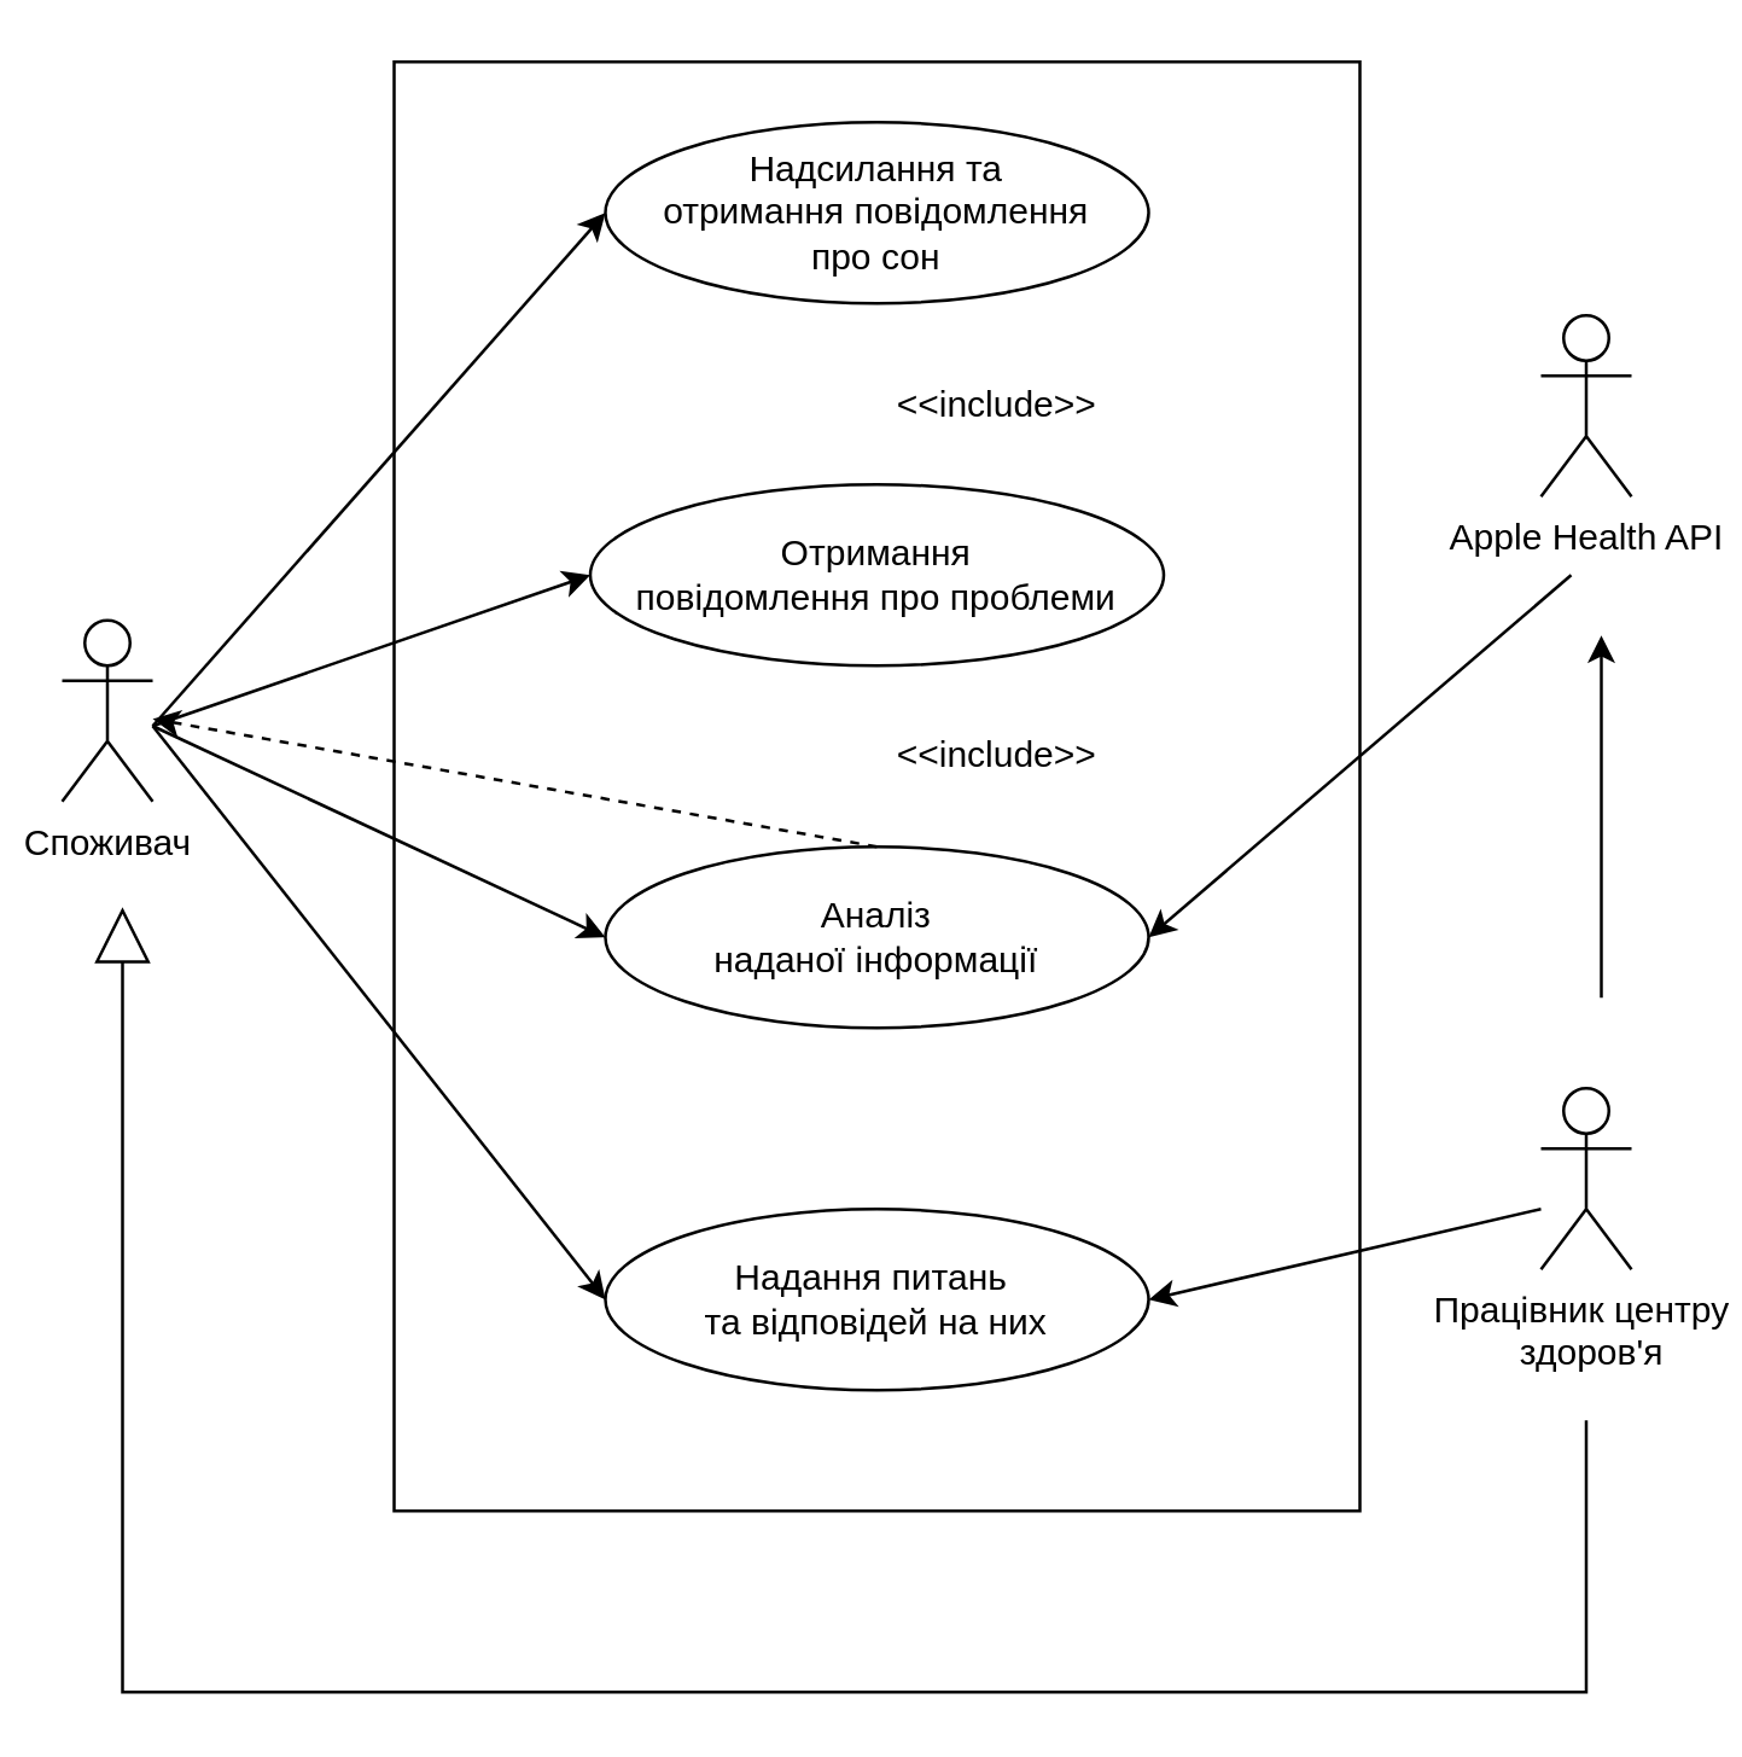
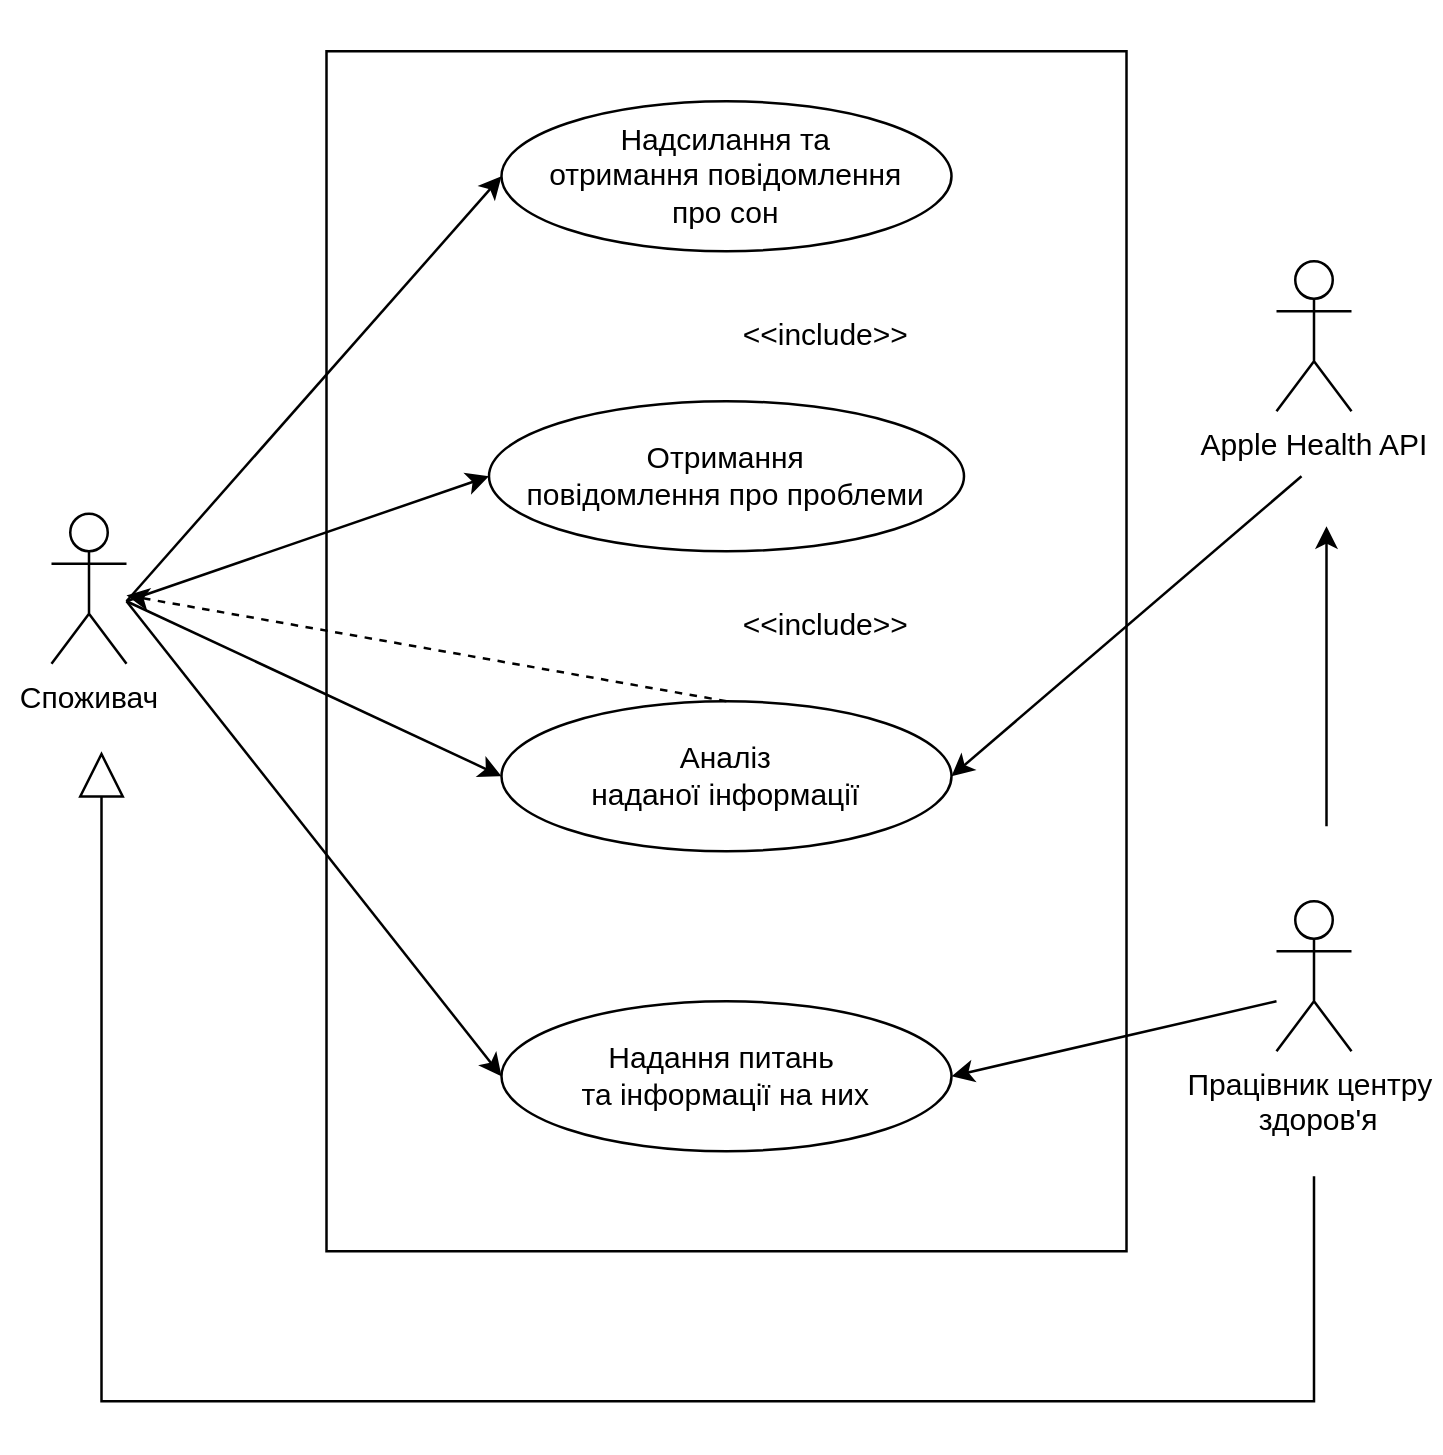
  <mxCell id="0" />
  <mxCell id="1" parent="0" />
  <mxCell id="2" value="" style="rounded=0;whiteSpace=wrap;html=1;fillColor=none;" parent="1" vertex="1"><mxGeometry x="130" y="20" width="320" height="480" as="geometry" /></mxCell>
  <mxCell id="3" value="Надсилання та&lt;br&gt;отримання повідомлення&lt;br&gt;про сон " style="ellipse;whiteSpace=wrap;html=1;" parent="1" vertex="1"><mxGeometry x="200" y="40" width="180" height="60" as="geometry" /></mxCell>
  <mxCell id="4" value="Аналіз&lt;br&gt;наданої інформації" style="ellipse;whiteSpace=wrap;html=1;" parent="1" vertex="1"><mxGeometry x="200" y="280" width="180" height="60" as="geometry" /></mxCell>
  <mxCell id="5" value="Отримання&lt;br&gt;повідомлення про проблеми" style="ellipse;whiteSpace=wrap;html=1;" parent="1" vertex="1"><mxGeometry x="195" y="160" width="190" height="60" as="geometry" /></mxCell>
- <mxCell id="6" value="&lt;div&gt;Надання питань&amp;nbsp;&lt;/div&gt;&lt;div&gt;та відповідей на них&lt;/div&gt;" style="ellipse;whiteSpace=wrap;html=1;" parent="1" vertex="1"><mxGeometry x="200" y="400" width="180" height="60" as="geometry" /></mxCell>
+ <mxCell id="6" value="&lt;div&gt;Надання питань&amp;nbsp;&lt;/div&gt;&lt;div&gt;та інформації на них&lt;/div&gt;" style="ellipse;whiteSpace=wrap;html=1;" parent="1" vertex="1"><mxGeometry x="200" y="400" width="180" height="60" as="geometry" /></mxCell>
  <mxCell id="7" value="Споживач" style="shape=umlActor;verticalLabelPosition=bottom;verticalAlign=top;html=1;outlineConnect=0;" parent="1" vertex="1"><mxGeometry x="20" y="205" width="30" height="60" as="geometry" /></mxCell>
  <mxCell id="8" value="&lt;div&gt;Apple Health API&lt;/div&gt;" style="shape=umlActor;verticalLabelPosition=bottom;verticalAlign=top;html=1;outlineConnect=0;" parent="1" vertex="1"><mxGeometry x="510" y="104" width="30" height="60" as="geometry" /></mxCell>
  <mxCell id="9" value="" style="endArrow=classic;html=1;rounded=0;entryX=0;entryY=0.5;entryDx=0;entryDy=0;" parent="1" target="6" edge="1"><mxGeometry width="50" height="50" relative="1" as="geometry"><mxPoint x="50" y="240" as="sourcePoint" /><mxPoint x="250" y="330" as="targetPoint" /></mxGeometry></mxCell>
  <mxCell id="10" value="" style="endArrow=classic;html=1;rounded=0;entryX=1;entryY=0.5;entryDx=0;entryDy=0;" parent="1" target="4" edge="1"><mxGeometry width="50" height="50" relative="1" as="geometry"><mxPoint x="520" y="190" as="sourcePoint" /><mxPoint x="490" y="390" as="targetPoint" /></mxGeometry></mxCell>
  <mxCell id="11" value="" style="endArrow=classic;html=1;rounded=0;entryX=0;entryY=0.5;entryDx=0;entryDy=0;" parent="1" target="4" edge="1"><mxGeometry width="50" height="50" relative="1" as="geometry"><mxPoint x="50" y="240" as="sourcePoint" /><mxPoint x="250" y="330" as="targetPoint" /></mxGeometry></mxCell>
  <mxCell id="12" value="" style="endArrow=classic;html=1;rounded=0;exitX=0.5;exitY=0;exitDx=0;exitDy=0;dashed=1;" parent="1" source="4" target="7" edge="1"><mxGeometry width="50" height="50" relative="1" as="geometry"><mxPoint x="200" y="290" as="sourcePoint" /><mxPoint x="250" y="240" as="targetPoint" /></mxGeometry></mxCell>
  <mxCell id="13" value="&amp;lt;&amp;lt;include&amp;gt;&amp;gt;" style="text;html=1;strokeColor=none;fillColor=none;align=center;verticalAlign=middle;whiteSpace=wrap;rounded=0;" parent="1" vertex="1"><mxGeometry x="300" y="235" width="60" height="30" as="geometry" /></mxCell>
  <mxCell id="14" value="&amp;lt;&amp;lt;include&amp;gt;&amp;gt;" style="text;html=1;strokeColor=none;fillColor=none;align=center;verticalAlign=middle;whiteSpace=wrap;rounded=0;" parent="1" vertex="1"><mxGeometry x="300" y="119" width="60" height="30" as="geometry" /></mxCell>
  <mxCell id="15" value="" style="endArrow=classic;html=1;rounded=0;entryX=0;entryY=0.5;entryDx=0;entryDy=0;" parent="1" target="5" edge="1"><mxGeometry width="50" height="50" relative="1" as="geometry"><mxPoint x="50" y="240" as="sourcePoint" /><mxPoint x="320" y="320" as="targetPoint" /></mxGeometry></mxCell>
  <mxCell id="16" value="" style="endArrow=classic;html=1;rounded=0;entryX=0;entryY=0.5;entryDx=0;entryDy=0;" parent="1" target="3" edge="1"><mxGeometry width="50" height="50" relative="1" as="geometry"><mxPoint x="50" y="240" as="sourcePoint" /><mxPoint x="320" y="320" as="targetPoint" /></mxGeometry></mxCell>
  <mxCell id="17" value="&lt;div&gt;Працівник центру&amp;nbsp;&lt;/div&gt;&lt;div&gt;&amp;nbsp;здоров'я&lt;/div&gt;" style="shape=umlActor;verticalLabelPosition=bottom;verticalAlign=top;html=1;outlineConnect=0;" parent="1" vertex="1"><mxGeometry x="510" y="360" width="30" height="60" as="geometry" /></mxCell>
  <mxCell id="18" value="" style="endArrow=classic;html=1;rounded=0;" parent="1" edge="1"><mxGeometry width="50" height="50" relative="1" as="geometry"><mxPoint x="530" y="330" as="sourcePoint" /><mxPoint x="530" y="210" as="targetPoint" /></mxGeometry></mxCell>
  <mxCell id="19" value="" style="endArrow=classic;html=1;rounded=0;entryX=1;entryY=0.5;entryDx=0;entryDy=0;" parent="1" target="6" edge="1"><mxGeometry width="50" height="50" relative="1" as="geometry"><mxPoint x="510" y="400" as="sourcePoint" /><mxPoint x="390" y="430" as="targetPoint" /></mxGeometry></mxCell>
  <mxCell id="20" value="" style="endArrow=block;endSize=16;endFill=0;html=1;rounded=0;" edge="1" parent="1"><mxGeometry x="-0.054" width="160" relative="1" as="geometry"><mxPoint x="525" y="470" as="sourcePoint" /><mxPoint x="40" y="300" as="targetPoint" /><Array as="points"><mxPoint x="525" y="560" /><mxPoint x="290" y="560" /><mxPoint x="40" y="560" /><mxPoint x="40" y="440" /></Array><mxPoint as="offset" /></mxGeometry></mxCell>
